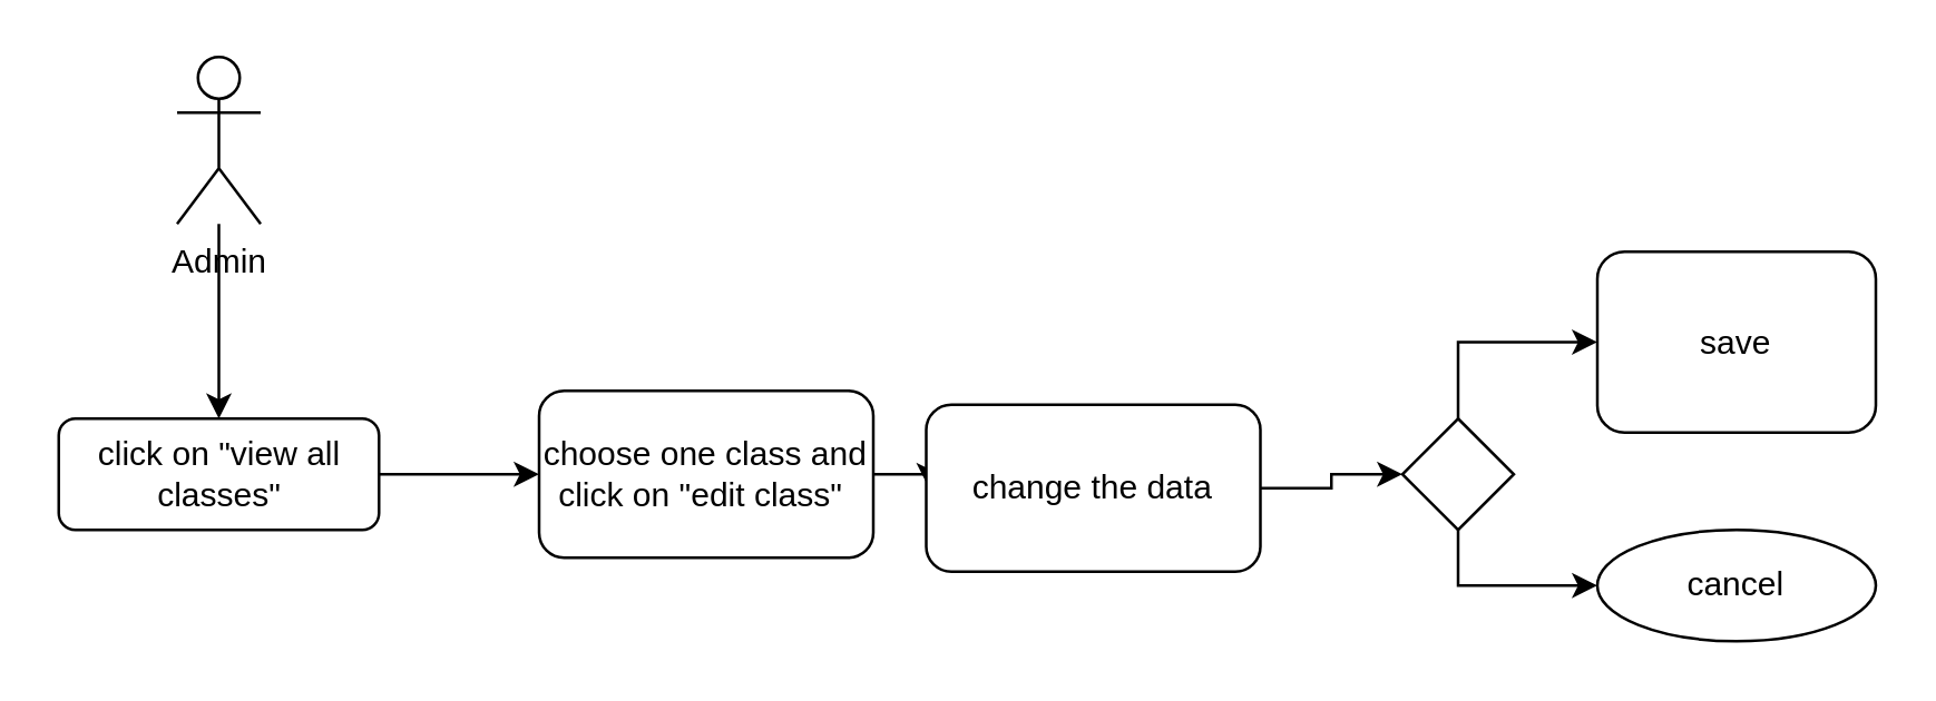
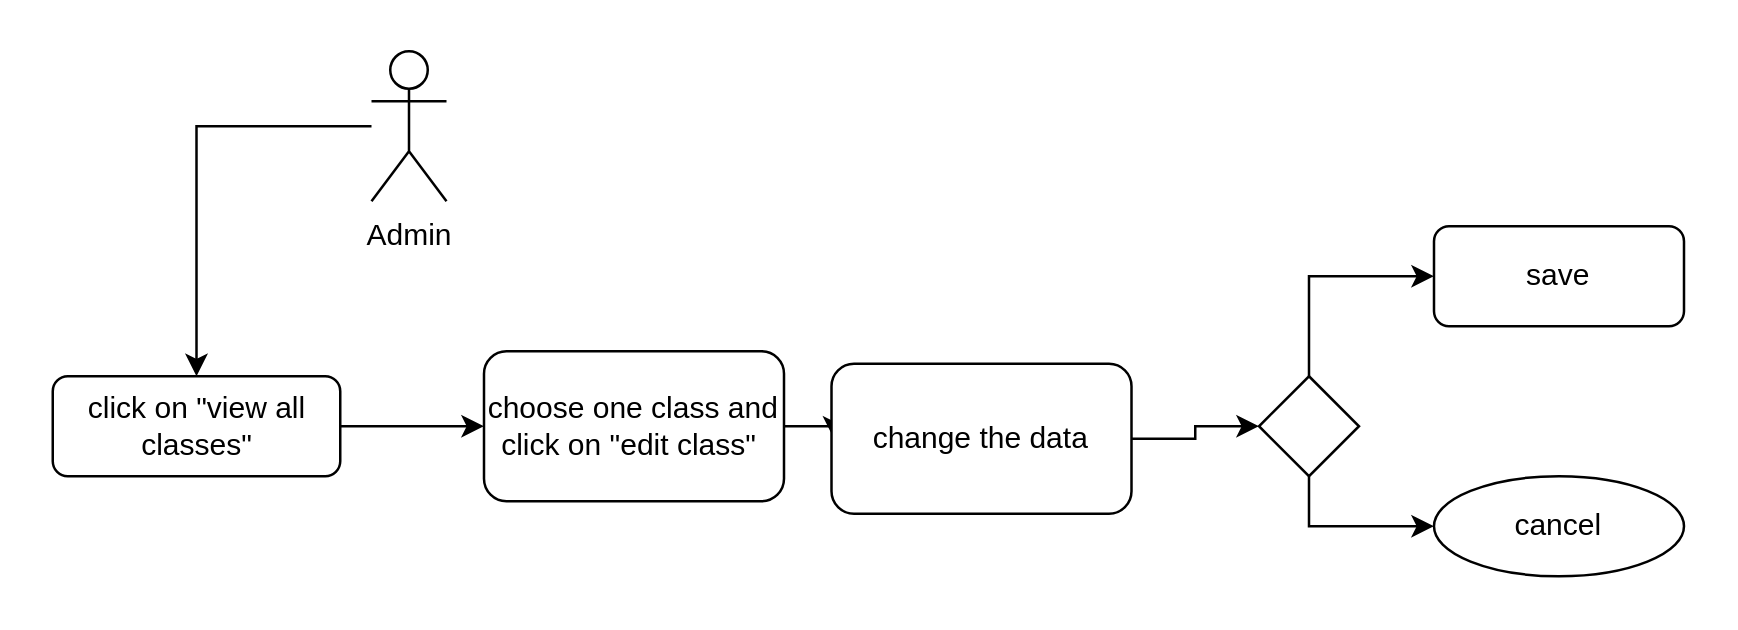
  <mxCell id="0" />
  <mxCell id="1" parent="0" />
  <mxCell id="2" style="edgeStyle=orthogonalEdgeStyle;rounded=0;orthogonalLoop=1;jettySize=auto;html=1;entryX=0.5;entryY=0;entryDx=0;entryDy=0;" edge="1" parent="1" source="3" target="5"><mxGeometry relative="1" as="geometry" /></mxCell>
- <mxCell id="3" value="Admin" style="shape=umlActor;verticalLabelPosition=bottom;verticalAlign=top;html=1;outlineConnect=0;" vertex="1" parent="1"><mxGeometry x="63" y="20" width="30" height="60" as="geometry" /></mxCell>
+ <mxCell id="3" value="Admin" style="shape=umlActor;verticalLabelPosition=bottom;verticalAlign=top;html=1;outlineConnect=0;" vertex="1" parent="1"><mxGeometry x="148" y="20" width="30" height="60" as="geometry" /></mxCell>
  <mxCell id="4" style="edgeStyle=orthogonalEdgeStyle;rounded=0;orthogonalLoop=1;jettySize=auto;html=1;exitX=1;exitY=0.5;exitDx=0;exitDy=0;entryX=0;entryY=0.5;entryDx=0;entryDy=0;" edge="1" parent="1" source="5" target="7"><mxGeometry relative="1" as="geometry" /></mxCell>
  <mxCell id="5" value="click on &quot;view all classes&quot;" style="rounded=1;whiteSpace=wrap;html=1;" vertex="1" parent="1"><mxGeometry x="20.5" y="150" width="115" height="40" as="geometry" /></mxCell>
  <mxCell id="6" value="" style="edgeStyle=orthogonalEdgeStyle;rounded=0;orthogonalLoop=1;jettySize=auto;html=1;" edge="1" parent="1" source="7" target="9"><mxGeometry relative="1" as="geometry" /></mxCell>
  <mxCell id="7" value="choose one class and click on &quot;edit class&quot;&amp;nbsp;" style="rounded=1;whiteSpace=wrap;html=1;" vertex="1" parent="1"><mxGeometry x="193" y="140" width="120" height="60" as="geometry" /></mxCell>
  <mxCell id="8" style="edgeStyle=orthogonalEdgeStyle;rounded=0;orthogonalLoop=1;jettySize=auto;html=1;exitX=1;exitY=0.5;exitDx=0;exitDy=0;entryX=0;entryY=0.5;entryDx=0;entryDy=0;" edge="1" parent="1" source="9" target="12"><mxGeometry relative="1" as="geometry" /></mxCell>
  <mxCell id="9" value="change the data" style="rounded=1;whiteSpace=wrap;html=1;" vertex="1" parent="1"><mxGeometry x="332" y="145" width="120" height="60" as="geometry" /></mxCell>
  <mxCell id="10" style="edgeStyle=orthogonalEdgeStyle;rounded=0;orthogonalLoop=1;jettySize=auto;html=1;exitX=0.5;exitY=1;exitDx=0;exitDy=0;entryX=0;entryY=0.5;entryDx=0;entryDy=0;" edge="1" parent="1" source="12" target="13"><mxGeometry relative="1" as="geometry" /></mxCell>
  <mxCell id="11" style="edgeStyle=orthogonalEdgeStyle;rounded=0;orthogonalLoop=1;jettySize=auto;html=1;exitX=0.5;exitY=0;exitDx=0;exitDy=0;entryX=0;entryY=0.5;entryDx=0;entryDy=0;" edge="1" parent="1" source="12" target="14"><mxGeometry relative="1" as="geometry" /></mxCell>
  <mxCell id="12" value="" style="rhombus;whiteSpace=wrap;html=1;" vertex="1" parent="1"><mxGeometry x="503" y="150" width="40" height="40" as="geometry" /></mxCell>
  <mxCell id="13" value="cancel" style="ellipse;whiteSpace=wrap;html=1;" vertex="1" parent="1"><mxGeometry x="573" y="190" width="100" height="40" as="geometry" /></mxCell>
- <mxCell id="14" value="save" style="rounded=1;whiteSpace=wrap;html=1;" vertex="1" parent="1"><mxGeometry x="573" y="90" width="100" height="65" as="geometry" /></mxCell>
+ <mxCell id="14" value="save" style="rounded=1;whiteSpace=wrap;html=1;" vertex="1" parent="1"><mxGeometry x="573" y="90" width="100" height="40" as="geometry" /></mxCell>
